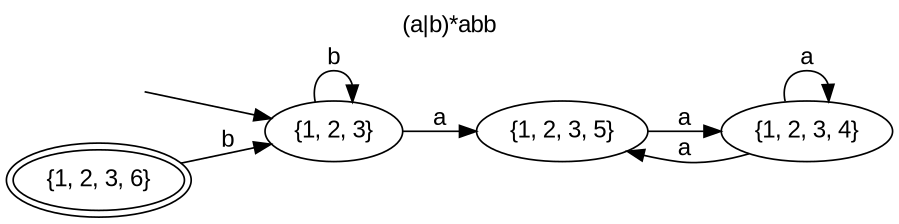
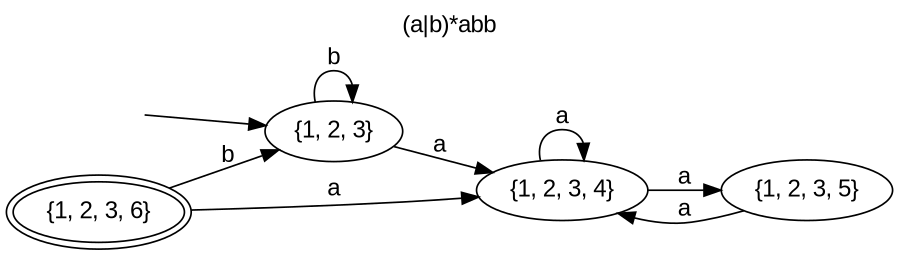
  digraph {
    fontname="Liberation Sans"
    label="(a|b)*abb"
    labelloc=t
    rankdir=LR
    node [fontname="Liberation Sans"]
    edge [fontname="Liberation Sans"]
    " " [shape=plaintext]
    "{1, 2, 3}"
    "{1, 2, 3, 4}"
    "{1, 2, 3, 5}"
    "{1, 2, 3, 6}" [peripheries=2]
    " " -> "{1, 2, 3}"
    "{1, 2, 3}" -> "{1, 2, 3}" [label=b]
-   "{1, 2, 3}" -> "{1, 2, 3, 5}" [label=a]
+   "{1, 2, 3}" -> "{1, 2, 3, 4}" [label=a]
    "{1, 2, 3, 4}" -> "{1, 2, 3, 4}" [label=a]
    "{1, 2, 3, 4}" -> "{1, 2, 3, 5}" [label=a]
    "{1, 2, 3, 5}" -> "{1, 2, 3, 4}" [label=a]
    "{1, 2, 3, 6}" -> "{1, 2, 3}" [label=b]
+   "{1, 2, 3, 6}" -> "{1, 2, 3, 4}" [label=a]
  }
